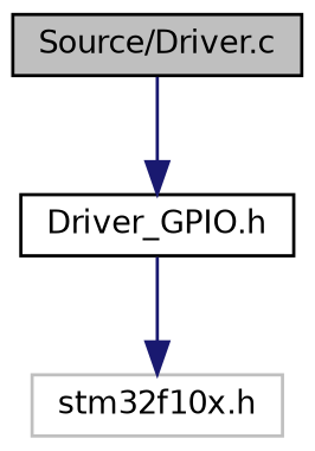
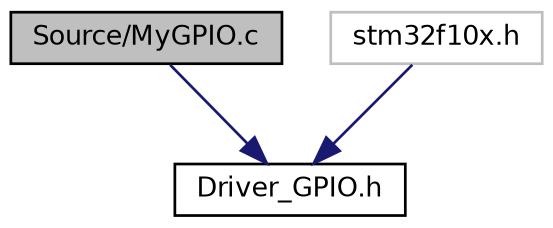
  digraph {
    node [color=black fillcolor=white fontname=Helvetica fontsize=10 shape=record style=filled]
    edge [color=midnightblue fontname=Helvetica fontsize=10 labelfontname=Helvetica labelfontsize=10 style=solid]
-   n1 [fillcolor=grey75 fontcolor=black height=0.2 label="Source/Driver.c" width=0.4]
+   n1 [fillcolor=grey75 fontcolor=black height=0.2 label="Source/MyGPIO.c" width=0.4]
    n2 [height=0.2 label="Driver_GPIO.h" width=0.4]
    n3 [color=grey75 height=0.2 label="stm32f10x.h" width=0.4]
    n1 -> n2
-   n2 -> n3
+   n3 -> n2
  }
